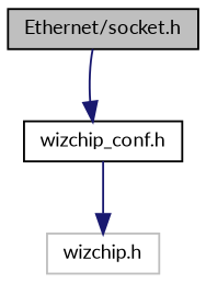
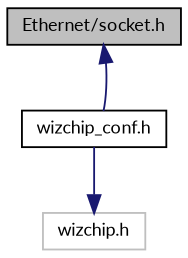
  digraph {
    fontname=Lato
    node [color=black fillcolor=white fontname=Lato fontsize=10 shape=record style=filled]
    edge [color=midnightblue fontname=Lato fontsize=10 labelfontname=Helvetica labelfontsize=10 style=solid]
    n1 [fillcolor=grey75 fontcolor=black height=0.2 label="Ethernet/socket.h" width=0.4]
    n2 [height=0.2 label="wizchip_conf.h" width=0.4]
    n3 [color=grey75 height=0.2 label="wizchip.h" width=0.4]
-   n1 -> n2
+   n2 -> n1
    n2 -> n3
  }
